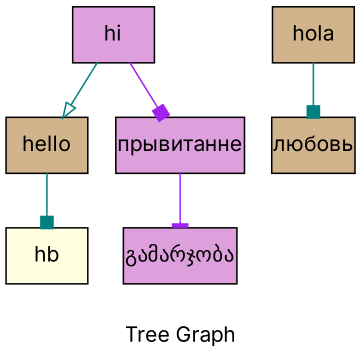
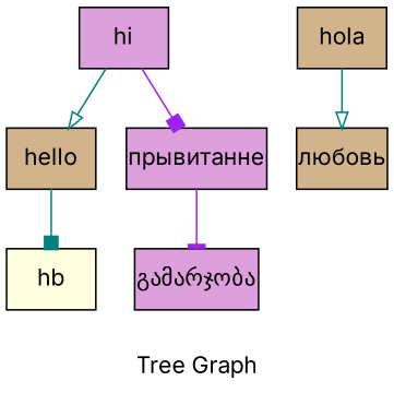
  digraph {
    fontname=Inter
    label="Tree Graph"
    rankdir=TB
    node [fillcolor=plum fontcolor="#000000" fontname=Inter margin=0.01 shape=record style=filled]
    edge [arrowhead=onormal color=teal fontname=Inter]
    n1 [label="{hi}"]
    n2 [fillcolor=tan label="{hello}"]
    n3 [label="{прывитанне}"]
    n4 [fillcolor=lightyellow label="{hb}"]
    n5 [label="{გამარჯობა}"]
    n6 [fillcolor=tan label="{hola}"]
    n7 [fillcolor=tan label="{любовь}"]
    n1 -> n2
    n1 -> n3 [arrowhead=box color=purple]
    n2 -> n4 [arrowhead=box]
    n3 -> n5 [arrowhead=tee color=purple]
-   n6 -> n7 [arrowhead=box]
+   n6 -> n7
  }
